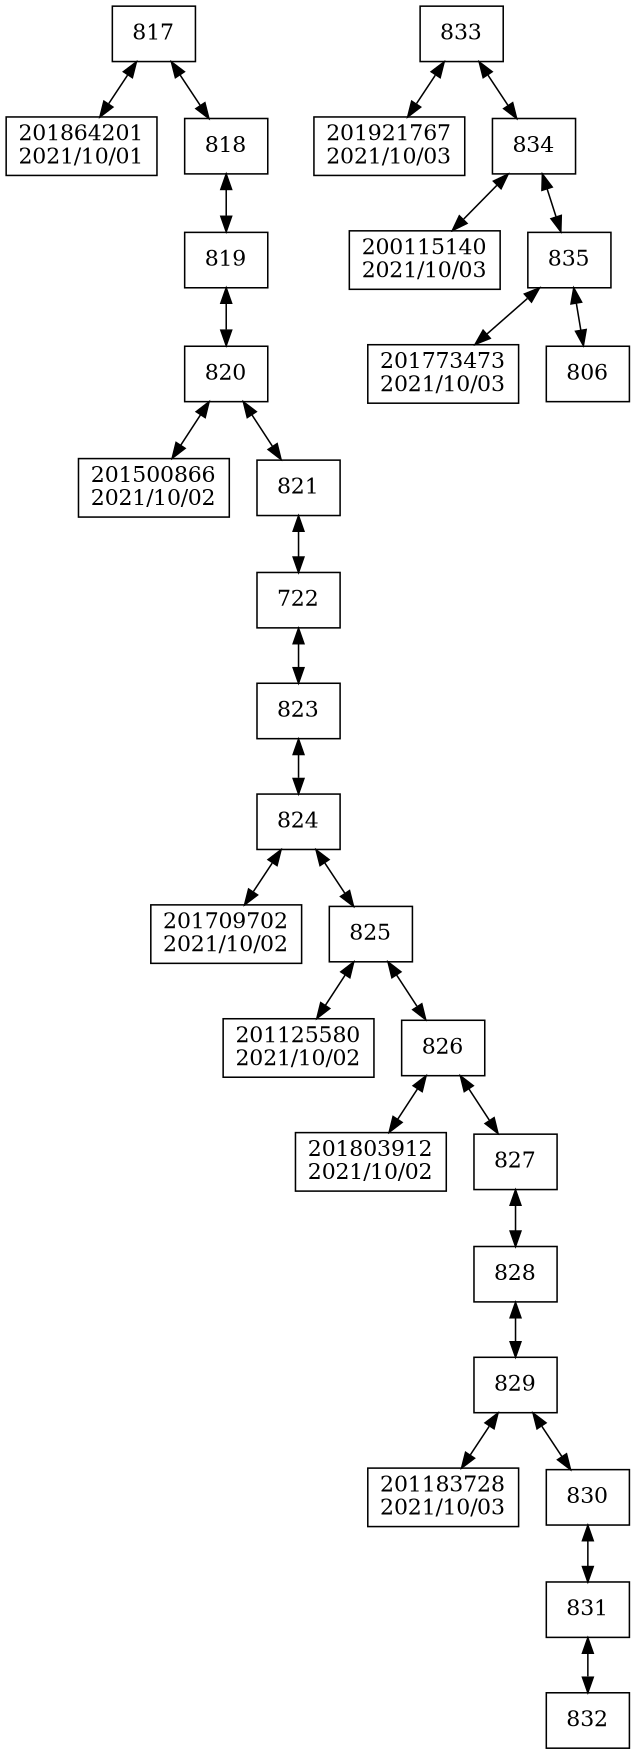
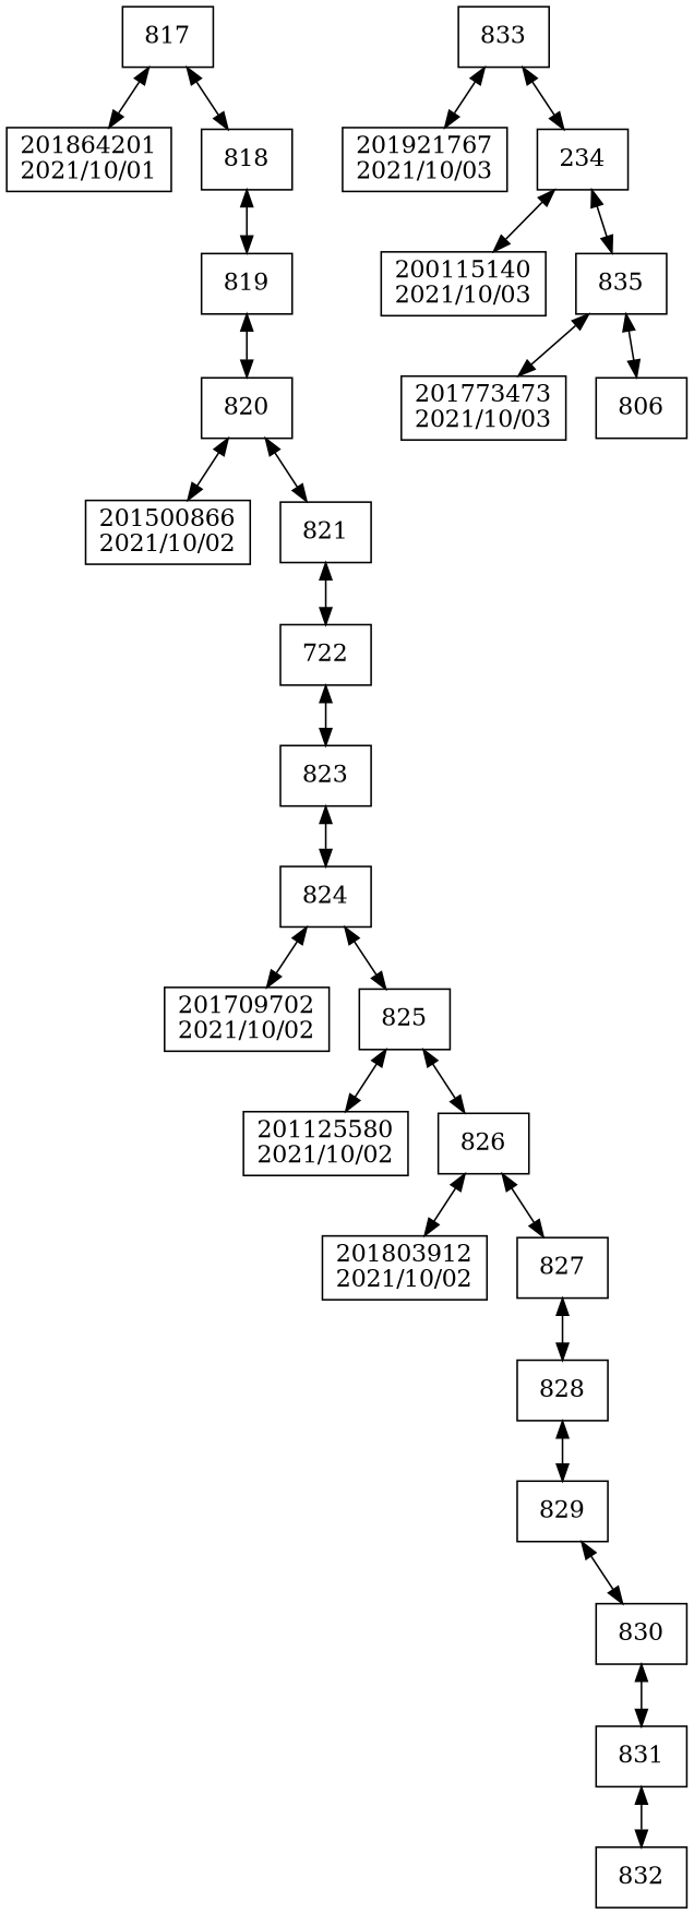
  digraph {
    compound=true
    rankdir=TB
    node [shape=box]
    edge [dir=both]
    n1 [label=817]
    n2 [label="201864201\n2021/10/01"]
    n3 [label=818]
    n4 [label=819]
    n5 [label=820]
    n6 [label="201500866\n2021/10/02"]
    n7 [label=821]
    n8 [label=722]
    n9 [label=823]
    n10 [label=824]
    n11 [label="201709702\n2021/10/02"]
    n12 [label=825]
    n13 [label="201125580\n2021/10/02"]
    n14 [label=826]
    n15 [label="201803912\n2021/10/02"]
    n16 [label=827]
    n17 [label=828]
    n18 [label=829]
-   n19 [label="201183728\n2021/10/03"]
    n20 [label=830]
    n21 [label=831]
    n22 [label=832]
    n23 [label=833]
    n24 [label="201921767\n2021/10/03"]
-   n25 [label=834]
+   n25 [label=234]
    n26 [label="200115140\n2021/10/03"]
    n27 [label=835]
    n28 [label="201773473\n2021/10/03"]
    n29 [label=806]
    n1 -> n2
    n1 -> n3
    n3 -> n4
    n4 -> n5
    n5 -> n6
    n5 -> n7
    n7 -> n8
    n8 -> n9
    n9 -> n10
    n10 -> n11
    n10 -> n12
    n12 -> n13
    n12 -> n14
    n14 -> n15
    n14 -> n16
    n16 -> n17
    n17 -> n18
-   n18 -> n19
    n18 -> n20
    n20 -> n21
    n21 -> n22
    n23 -> n24
    n23 -> n25
    n25 -> n26
    n25 -> n27
    n27 -> n28
    n27 -> n29
  }
